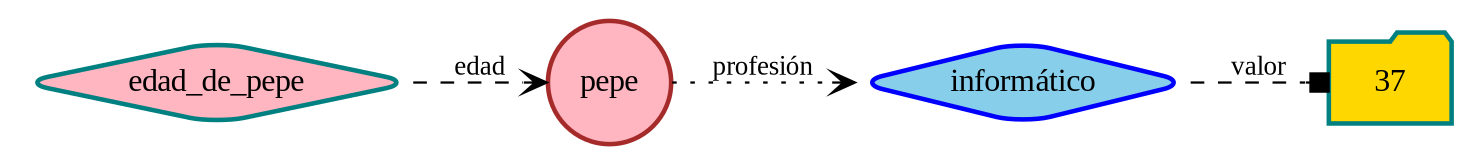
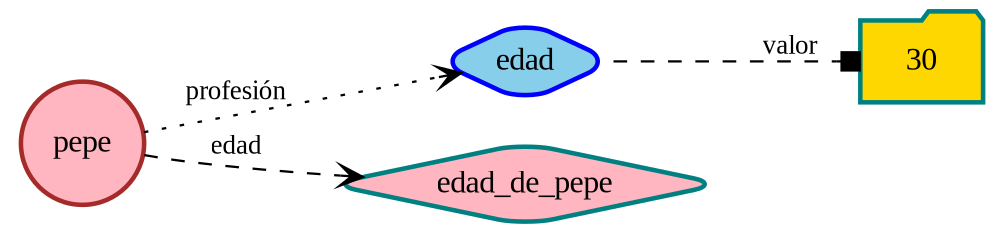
  digraph {
    fontname="Liberation Serif"
    rankdir=LR
    node [color=teal fillcolor=lightpink fontname="Liberation Serif" shape=diamond style="rounded,filled,bold"]
    edge [arrowhead=vee fontname="Liberation Serif" fontsize=12 style=dashed weight=2]
    n1 [color=brown label=pepe shape=circle]
-   n2 [color=blue fillcolor=skyblue label="informático"]
+   n2 [color=blue fillcolor=skyblue label=edad]
    n3 [label=edad_de_pepe]
-   n4 [fillcolor=gold label=37 shape=folder]
+   n4 [fillcolor=gold label=30 shape=folder]
    n1 -> n2 [label="profesión" style=dotted]
-   n3 -> n1 [label=edad]
+   n1 -> n3 [label=edad]
    n2 -> n4 [arrowhead=box label=valor]
  }
